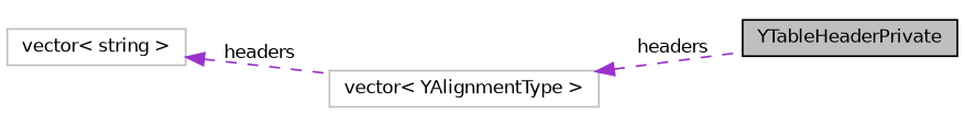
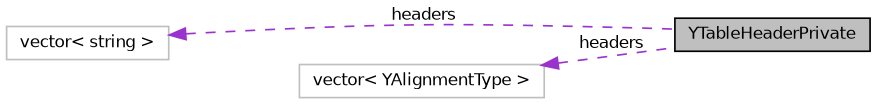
  digraph {
    rankdir=LR
    node [color=grey75 fillcolor=white fontname=Helvetica fontsize=10 shape=record style=filled]
    edge [color=darkorchid3 dir=back fontname=Helvetica fontsize=10 labelfontname=Helvetica labelfontsize=10 style=dashed]
    n1 [color=black fillcolor=grey75 fontcolor=black height=0.2 label=YTableHeaderPrivate width=0.4]
    n2 [height=0.2 label="vector\< string \>" width=0.4]
    n3 [height=0.2 label="vector\< YAlignmentType \>" width=0.4]
-   n2 -> n3 [label=" headers"]
+   n2 -> n1 [label=" headers"]
    n3 -> n1 [label=" headers"]
  }
